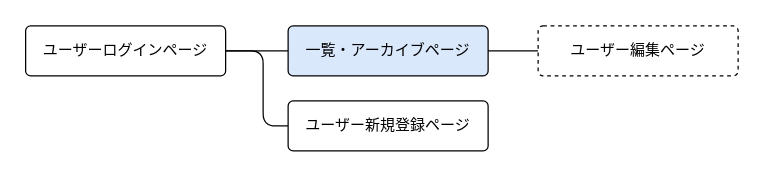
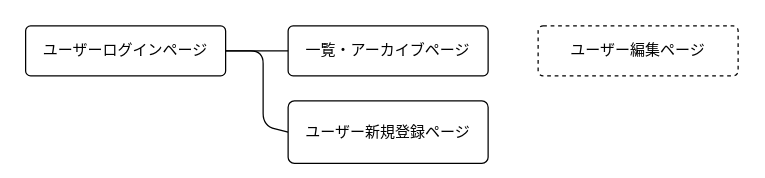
  <mxCell id="0" />
  <mxCell id="1" parent="0" />
  <mxCell id="2" style="edgeStyle=none;html=1;exitX=1;exitY=0.5;exitDx=0;exitDy=0;entryX=0;entryY=0.5;entryDx=0;entryDy=0;endArrow=none;endFill=0;" parent="1" source="3" target="5" edge="1"><mxGeometry relative="1" as="geometry"><Array as="points"><mxPoint x="210" y="40" /><mxPoint x="210" y="100" /></Array></mxGeometry></mxCell>
  <mxCell id="3" value="ユーザーログインページ" style="rounded=1;arcSize=10;whiteSpace=wrap;html=1;align=center;" parent="1" vertex="1"><mxGeometry x="20" y="20" width="160" height="40" as="geometry" /></mxCell>
- <mxCell id="4" value="一覧・アーカイブページ" style="rounded=1;arcSize=10;whiteSpace=wrap;html=1;align=center;fillColor=#dae8fc;" parent="1" vertex="1"><mxGeometry x="230" y="20" width="160" height="40" as="geometry" /></mxCell>
- <mxCell id="5" value="ユーザー新規登録ページ" style="rounded=1;arcSize=10;whiteSpace=wrap;html=1;align=center;" parent="1" vertex="1"><mxGeometry x="230" y="80" width="160" height="40" as="geometry" /></mxCell>
- <mxCell id="6" value="" style="edgeStyle=none;html=1;endArrow=none;endFill=0;" edge="1" parent="1" source="7" target="4"><mxGeometry relative="1" as="geometry" /></mxCell>
+ <mxCell id="4" value="一覧・アーカイブページ" style="rounded=1;arcSize=10;whiteSpace=wrap;html=1;align=center;" parent="1" vertex="1"><mxGeometry x="230" y="20" width="160" height="40" as="geometry" /></mxCell>
+ <mxCell id="5" value="ユーザー新規登録ページ" style="rounded=1;arcSize=10;whiteSpace=wrap;html=1;align=center;" parent="1" vertex="1"><mxGeometry x="230" y="80" width="160" height="50" as="geometry" /></mxCell>
  <mxCell id="7" value="ユーザー編集ページ" style="rounded=1;arcSize=10;whiteSpace=wrap;html=1;align=center;dashed=1;" vertex="1" parent="1"><mxGeometry x="430" y="20" width="160" height="40" as="geometry" /></mxCell>
  <mxCell id="8" style="edgeStyle=none;html=1;endArrow=none;endFill=0;" edge="1" parent="1"><mxGeometry relative="1" as="geometry"><mxPoint x="180" y="40" as="sourcePoint" /><mxPoint x="230" y="40" as="targetPoint" /><Array as="points"><mxPoint x="210" y="40" /><mxPoint x="230" y="40" /></Array></mxGeometry></mxCell>
